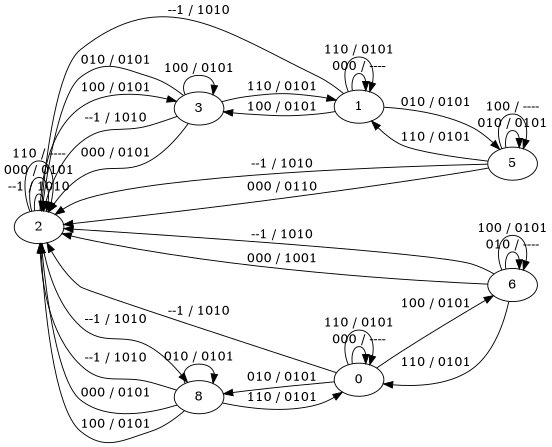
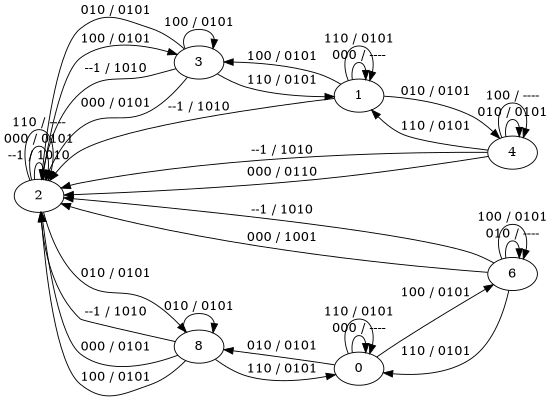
  digraph {
    rankdir=LR
    2
    3
    n3 [label=8]
    1
    0
    6
-   5
+   5 [label=4]
    2 -> 2 [label="--1 / 1010"]
    2 -> 2 [label="000 / 0101"]
    2 -> 2 [label="110 / ----"]
    2 -> 3 [label="100 / 0101"]
-   2 -> n3 [label="--1 / 1010"]
+   2 -> n3 [label="010 / 0101"]
    3 -> 2 [label="--1 / 1010"]
    3 -> 2 [label="000 / 0101"]
    3 -> 2 [label="010 / 0101"]
    3 -> 3 [label="100 / 0101"]
    3 -> 1 [label="110 / 0101"]
    n3 -> 2 [label="--1 / 1010"]
    n3 -> 2 [label="000 / 0101"]
    n3 -> 2 [label="100 / 0101"]
    n3 -> n3 [label="010 / 0101"]
    n3 -> 0 [label="110 / 0101"]
    1 -> 2 [label="--1 / 1010"]
    1 -> 3 [label="100 / 0101"]
    1 -> 1 [label="000 / ----"]
    1 -> 1 [label="110 / 0101"]
    1 -> 5 [label="010 / 0101"]
-   0 -> 2 [label="--1 / 1010"]
    0 -> n3 [label="010 / 0101"]
    0 -> 0 [label="000 / ----"]
    0 -> 0 [label="110 / 0101"]
    0 -> 6 [label="100 / 0101"]
    6 -> 2 [label="--1 / 1010"]
    6 -> 2 [label="000 / 1001"]
    6 -> 0 [label="110 / 0101"]
    6 -> 6 [label="010 / ----"]
    6 -> 6 [label="100 / 0101"]
    5 -> 2 [label="--1 / 1010"]
    5 -> 2 [label="000 / 0110"]
    5 -> 1 [label="110 / 0101"]
    5 -> 5 [label="010 / 0101"]
    5 -> 5 [label="100 / ----"]
  }
